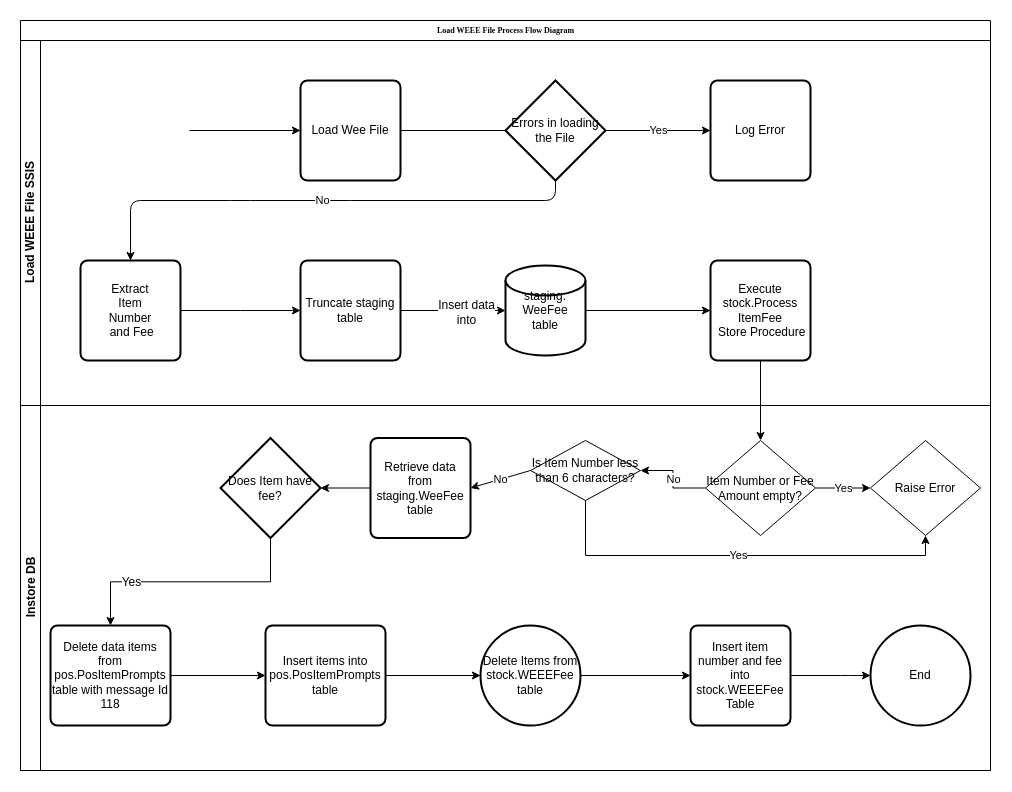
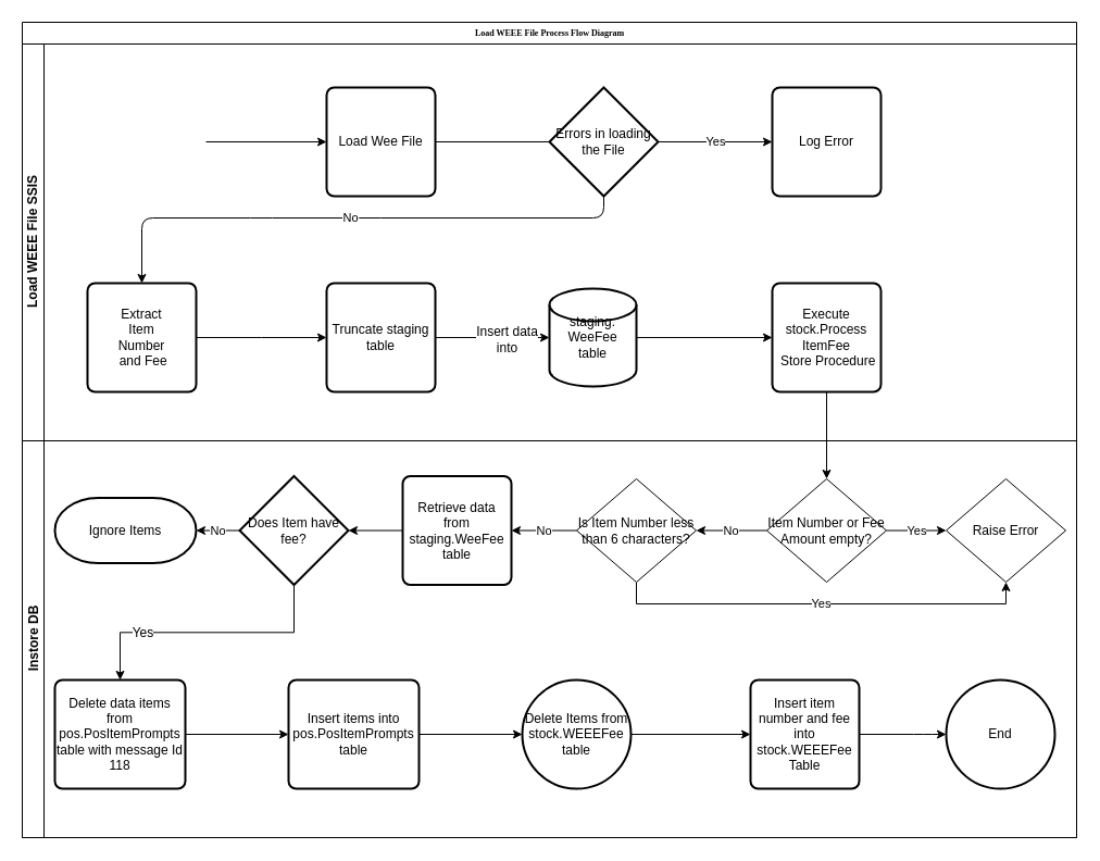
  <mxCell id="0" />
  <mxCell id="1" parent="0" />
  <mxCell id="2" value="Load WEEE File Process Flow Diagram" style="swimlane;html=1;childLayout=stackLayout;horizontal=1;startSize=20;horizontalStack=0;rounded=0;shadow=0;labelBackgroundColor=none;strokeColor=#000000;strokeWidth=1;fillColor=#ffffff;fontFamily=Verdana;fontSize=8;fontColor=#000000;align=center;" parent="1" vertex="1"><mxGeometry x="20" y="20" width="970" height="750" as="geometry" /></mxCell>
  <mxCell id="3" value="No" style="edgeStyle=orthogonalEdgeStyle;rounded=0;html=1;labelBackgroundColor=none;startArrow=none;startFill=0;startSize=5;endArrow=classicThin;endFill=1;endSize=5;jettySize=auto;orthogonalLoop=1;strokeColor=#000000;strokeWidth=1;fontFamily=Verdana;fontSize=8;fontColor=#000000;" parent="2" edge="1"><mxGeometry x="-0.953" y="15" relative="1" as="geometry"><Array as="points"><mxPoint x="345" y="440" /><mxPoint x="155" y="440" /></Array><mxPoint as="offset" /><mxPoint x="155" y="257" as="targetPoint" /></mxGeometry></mxCell>
  <mxCell id="4" value="Load WEEE File SSIS" style="swimlane;html=1;startSize=20;horizontal=0;" parent="2" vertex="1"><mxGeometry y="20" width="970" height="365" as="geometry" /></mxCell>
  <mxCell id="5" value="Load Wee File" style="rounded=1;whiteSpace=wrap;html=1;absoluteArcSize=1;arcSize=14;strokeWidth=2;gradientColor=#ffffff;" parent="4" vertex="1"><mxGeometry x="280" y="40" width="100" height="100" as="geometry" /></mxCell>
  <mxCell id="6" value="" style="endArrow=classic;html=1;entryX=0;entryY=0.5;entryDx=0;entryDy=0;" parent="4" target="5" edge="1"><mxGeometry width="50" height="50" relative="1" as="geometry"><mxPoint x="169" y="90" as="sourcePoint" /><mxPoint x="140" y="10" as="targetPoint" /></mxGeometry></mxCell>
  <mxCell id="7" value="Errors in loading the File" style="strokeWidth=2;html=1;shape=mxgraph.flowchart.decision;whiteSpace=wrap;" parent="4" vertex="1"><mxGeometry x="485" y="40" width="100" height="100" as="geometry" /></mxCell>
  <mxCell id="8" value="" style="edgeStyle=orthogonalEdgeStyle;rounded=0;orthogonalLoop=1;jettySize=auto;html=1;entryX=0;entryY=0.5;entryDx=0;entryDy=0;entryPerimeter=0;endArrow=none;" parent="4" source="5" target="7" edge="1"><mxGeometry relative="1" as="geometry" /></mxCell>
  <mxCell id="9" value="Log Error" style="rounded=1;whiteSpace=wrap;html=1;absoluteArcSize=1;arcSize=14;strokeWidth=2;" parent="4" vertex="1"><mxGeometry x="690" y="40" width="100" height="100" as="geometry" /></mxCell>
  <mxCell id="10" value="Yes" style="endArrow=classic;html=1;exitX=1;exitY=0.5;exitDx=0;exitDy=0;exitPerimeter=0;" parent="4" source="7" target="9" edge="1"><mxGeometry width="50" height="50" relative="1" as="geometry"><mxPoint x="-50" y="540" as="sourcePoint" /><mxPoint x="130" y="320" as="targetPoint" /></mxGeometry></mxCell>
  <mxCell id="11" value="Extract&lt;br&gt;Item&lt;br&gt;Number&lt;br&gt;&amp;nbsp;and Fee" style="rounded=1;whiteSpace=wrap;html=1;absoluteArcSize=1;arcSize=14;strokeWidth=2;gradientColor=#ffffff;" parent="4" vertex="1"><mxGeometry x="60" y="220" width="100" height="100" as="geometry" /></mxCell>
  <mxCell id="12" value="No" style="endArrow=classic;html=1;exitX=0.5;exitY=1;exitDx=0;exitDy=0;exitPerimeter=0;entryX=0.5;entryY=0;entryDx=0;entryDy=0;" parent="4" source="7" target="11" edge="1"><mxGeometry width="50" height="50" relative="1" as="geometry"><mxPoint x="105" y="465" as="sourcePoint" /><mxPoint x="110" y="183" as="targetPoint" /><Array as="points"><mxPoint x="535" y="160" /><mxPoint x="320" y="160" /><mxPoint x="220" y="160" /><mxPoint x="110" y="160" /></Array></mxGeometry></mxCell>
  <mxCell id="13" value="Execute stock.Process&lt;br&gt;ItemFee&lt;br&gt;&amp;nbsp;Store Procedure" style="rounded=1;whiteSpace=wrap;html=1;absoluteArcSize=1;arcSize=14;strokeWidth=2;" parent="4" vertex="1"><mxGeometry x="690" y="220" width="100" height="100" as="geometry" /></mxCell>
  <mxCell id="14" value="Truncate staging table" style="rounded=1;whiteSpace=wrap;html=1;absoluteArcSize=1;arcSize=14;strokeWidth=2;" parent="4" vertex="1"><mxGeometry x="280" y="220" width="100" height="100" as="geometry" /></mxCell>
  <mxCell id="15" value="staging.&lt;br&gt;WeeFee&lt;br&gt;table" style="strokeWidth=2;html=1;shape=mxgraph.flowchart.database;whiteSpace=wrap;" parent="4" vertex="1"><mxGeometry x="485" y="225" width="80" height="90" as="geometry" /></mxCell>
  <mxCell id="16" value="" style="endArrow=classic;html=1;entryX=0;entryY=0.5;entryDx=0;entryDy=0;entryPerimeter=0;" parent="4" source="14" target="15" edge="1"><mxGeometry width="50" height="50" relative="1" as="geometry"><mxPoint x="230" y="480" as="sourcePoint" /><mxPoint x="190" y="550" as="targetPoint" /></mxGeometry></mxCell>
  <mxCell id="17" value="Insert data&lt;br&gt;into" style="text;html=1;resizable=0;points=[];align=center;verticalAlign=middle;labelBackgroundColor=#ffffff;" parent="16" vertex="1" connectable="0"><mxGeometry x="0.24" y="-1" relative="1" as="geometry"><mxPoint as="offset" /></mxGeometry></mxCell>
  <mxCell id="18" value="" style="endArrow=classic;html=1;entryX=0;entryY=0.5;entryDx=0;entryDy=0;exitX=1;exitY=0.5;exitDx=0;exitDy=0;exitPerimeter=0;" parent="4" source="15" target="13" edge="1"><mxGeometry width="50" height="50" relative="1" as="geometry"><mxPoint x="492" y="520" as="sourcePoint" /><mxPoint x="542" y="470" as="targetPoint" /></mxGeometry></mxCell>
  <mxCell id="19" value="" style="edgeStyle=orthogonalEdgeStyle;rounded=0;orthogonalLoop=1;jettySize=auto;html=1;exitX=1;exitY=0.5;exitDx=0;exitDy=0;" parent="4" source="11" edge="1"><mxGeometry relative="1" as="geometry"><mxPoint x="49" y="480" as="sourcePoint" /><mxPoint x="280" y="270" as="targetPoint" /><Array as="points"><mxPoint x="220" y="270" /><mxPoint x="220" y="270" /></Array></mxGeometry></mxCell>
  <mxCell id="20" style="edgeStyle=orthogonalEdgeStyle;rounded=0;orthogonalLoop=1;jettySize=auto;html=1;" edge="1" parent="2" source="13" target="26"><mxGeometry relative="1" as="geometry" /></mxCell>
  <mxCell id="21" value="Instore DB" style="swimlane;html=1;startSize=20;horizontal=0;" parent="2" vertex="1"><mxGeometry y="385" width="970" height="365" as="geometry" /></mxCell>
  <mxCell id="22" style="edgeStyle=orthogonalEdgeStyle;rounded=0;orthogonalLoop=1;jettySize=auto;html=1;entryX=1;entryY=0.5;entryDx=0;entryDy=0;entryPerimeter=0;" edge="1" parent="21" source="23" target="33"><mxGeometry relative="1" as="geometry" /></mxCell>
  <mxCell id="23" value="Retrieve data from staging.WeeFee table" style="rounded=1;whiteSpace=wrap;html=1;absoluteArcSize=1;arcSize=14;strokeWidth=2;" vertex="1" parent="21"><mxGeometry x="350" y="32.5" width="100" height="100" as="geometry" /></mxCell>
  <mxCell id="24" value="No" style="edgeStyle=orthogonalEdgeStyle;rounded=0;orthogonalLoop=1;jettySize=auto;html=1;entryX=1;entryY=0.5;entryDx=0;entryDy=0;" edge="1" parent="21" source="26" target="29"><mxGeometry relative="1" as="geometry" /></mxCell>
  <mxCell id="25" value="Yes" style="edgeStyle=orthogonalEdgeStyle;rounded=0;orthogonalLoop=1;jettySize=auto;html=1;" edge="1" parent="21" source="26" target="27"><mxGeometry relative="1" as="geometry" /></mxCell>
  <mxCell id="26" value="Item Number or Fee Amount empty?" style="rhombus;whiteSpace=wrap;html=1;" vertex="1" parent="21"><mxGeometry x="685" y="35" width="110" height="95" as="geometry" /></mxCell>
  <mxCell id="27" value="Raise Error" style="rhombus;whiteSpace=wrap;html=1;" vertex="1" parent="21"><mxGeometry x="850" y="35" width="110" height="95" as="geometry" /></mxCell>
  <mxCell id="28" value="Yes" style="edgeStyle=orthogonalEdgeStyle;rounded=0;orthogonalLoop=1;jettySize=auto;html=1;entryX=0.5;entryY=1;entryDx=0;entryDy=0;exitX=0.5;exitY=1;exitDx=0;exitDy=0;" edge="1" parent="21" source="29" target="27"><mxGeometry relative="1" as="geometry" /></mxCell>
- <mxCell id="29" value="Is Item Number less than 6 characters?" style="rhombus;whiteSpace=wrap;html=1;" vertex="1" parent="21"><mxGeometry x="510" y="35" width="110" height="60" as="geometry" /></mxCell>
+ <mxCell id="29" value="Is Item Number less than 6 characters?" style="rhombus;whiteSpace=wrap;html=1;" vertex="1" parent="21"><mxGeometry x="510" y="35" width="110" height="95" as="geometry" /></mxCell>
  <mxCell id="30" value="No" style="endArrow=classic;html=1;entryX=1;entryY=0.5;entryDx=0;entryDy=0;exitX=0;exitY=0.5;exitDx=0;exitDy=0;" edge="1" parent="21" source="29" target="23"><mxGeometry width="50" height="50" relative="1" as="geometry"><mxPoint y="435" as="sourcePoint" /><mxPoint x="50" y="385" as="targetPoint" /></mxGeometry></mxCell>
  <mxCell id="31" style="edgeStyle=orthogonalEdgeStyle;rounded=0;orthogonalLoop=1;jettySize=auto;html=1;entryX=0.5;entryY=0;entryDx=0;entryDy=0;exitX=0.5;exitY=1;exitDx=0;exitDy=0;exitPerimeter=0;" edge="1" parent="21" source="33" target="41"><mxGeometry relative="1" as="geometry" /></mxCell>
  <mxCell id="32" value="Yes" style="text;html=1;resizable=0;points=[];align=center;verticalAlign=middle;labelBackgroundColor=#ffffff;" vertex="1" connectable="0" parent="31"><mxGeometry x="0.479" relative="1" as="geometry"><mxPoint as="offset" /></mxGeometry></mxCell>
  <mxCell id="33" value="&lt;span style=&quot;white-space: normal&quot;&gt;Does Item have fee?&lt;/span&gt;" style="strokeWidth=2;html=1;shape=mxgraph.flowchart.decision;whiteSpace=wrap;" vertex="1" parent="21"><mxGeometry x="200" y="32.5" width="100" height="100" as="geometry" /></mxCell>
+ <mxCell id="34" value="Ignore Items" style="strokeWidth=2;html=1;shape=mxgraph.flowchart.terminator;whiteSpace=wrap;rounded=1;gradientColor=#ffffff;" vertex="1" parent="21"><mxGeometry x="30" y="52.5" width="130" height="60" as="geometry" /></mxCell>
+ <mxCell id="35" value="No" style="endArrow=classic;html=1;entryX=1;entryY=0.5;entryDx=0;entryDy=0;entryPerimeter=0;" edge="1" parent="21" source="33" target="34"><mxGeometry width="50" height="50" relative="1" as="geometry"><mxPoint y="435" as="sourcePoint" /><mxPoint x="50" y="385" as="targetPoint" /></mxGeometry></mxCell>
  <mxCell id="36" value="End" style="strokeWidth=2;html=1;shape=mxgraph.flowchart.start_2;whiteSpace=wrap;rounded=1;gradientColor=#ffffff;" vertex="1" parent="21"><mxGeometry x="850" y="220" width="100" height="100" as="geometry" /></mxCell>
  <mxCell id="37" value="Insert item number and fee into stock.WEEEFee Table" style="rounded=1;whiteSpace=wrap;html=1;absoluteArcSize=1;arcSize=14;strokeWidth=2;gradientColor=#ffffff;" vertex="1" parent="21"><mxGeometry x="670" y="220" width="100" height="100" as="geometry" /></mxCell>
  <mxCell id="38" value="" style="edgeStyle=segmentEdgeStyle;endArrow=classic;html=1;exitX=1;exitY=0.5;exitDx=0;exitDy=0;entryX=0;entryY=0.5;entryDx=0;entryDy=0;entryPerimeter=0;" edge="1" parent="21" source="37" target="36"><mxGeometry width="50" height="50" relative="1" as="geometry"><mxPoint x="742.5" y="407.5" as="sourcePoint" /><mxPoint x="850" y="260" as="targetPoint" /><Array as="points"><mxPoint x="830" y="270" /><mxPoint x="830" y="270" /></Array></mxGeometry></mxCell>
  <mxCell id="39" value="Delete Items from stock.WEEEFee table" style="ellipse;whiteSpace=wrap;html=1;absoluteArcSize=1;arcSize=14;strokeWidth=2;gradientColor=#ffffff;" vertex="1" parent="21"><mxGeometry x="460" y="220" width="100" height="100" as="geometry" /></mxCell>
  <mxCell id="40" value="" style="edgeStyle=orthogonalEdgeStyle;rounded=0;orthogonalLoop=1;jettySize=auto;html=1;entryX=0;entryY=0.5;entryDx=0;entryDy=0;exitX=1;exitY=0.5;exitDx=0;exitDy=0;" edge="1" parent="21" source="39" target="37"><mxGeometry relative="1" as="geometry"><mxPoint x="335" y="517.5" as="sourcePoint" /></mxGeometry></mxCell>
  <mxCell id="41" value="Delete data items from pos.PosItemPrompts table with message Id 118" style="rounded=1;whiteSpace=wrap;html=1;absoluteArcSize=1;arcSize=14;strokeWidth=2;gradientColor=#ffffff;" vertex="1" parent="21"><mxGeometry x="30" y="220" width="120" height="100" as="geometry" /></mxCell>
  <mxCell id="42" value="Insert items into pos.PosItemPrompts table" style="rounded=1;whiteSpace=wrap;html=1;absoluteArcSize=1;arcSize=14;strokeWidth=2;gradientColor=#ffffff;" vertex="1" parent="21"><mxGeometry x="245" y="220" width="120" height="100" as="geometry" /></mxCell>
  <mxCell id="43" value="" style="endArrow=classic;html=1;entryX=0;entryY=0.5;entryDx=0;entryDy=0;" edge="1" parent="21" source="41" target="42"><mxGeometry width="50" height="50" relative="1" as="geometry"><mxPoint y="480" as="sourcePoint" /><mxPoint x="50" y="430" as="targetPoint" /></mxGeometry></mxCell>
  <mxCell id="44" value="" style="endArrow=classic;html=1;entryX=0;entryY=0.5;entryDx=0;entryDy=0;exitX=1;exitY=0.5;exitDx=0;exitDy=0;" edge="1" parent="21" source="42" target="39"><mxGeometry width="50" height="50" relative="1" as="geometry"><mxPoint y="480" as="sourcePoint" /><mxPoint x="50" y="430" as="targetPoint" /></mxGeometry></mxCell>
